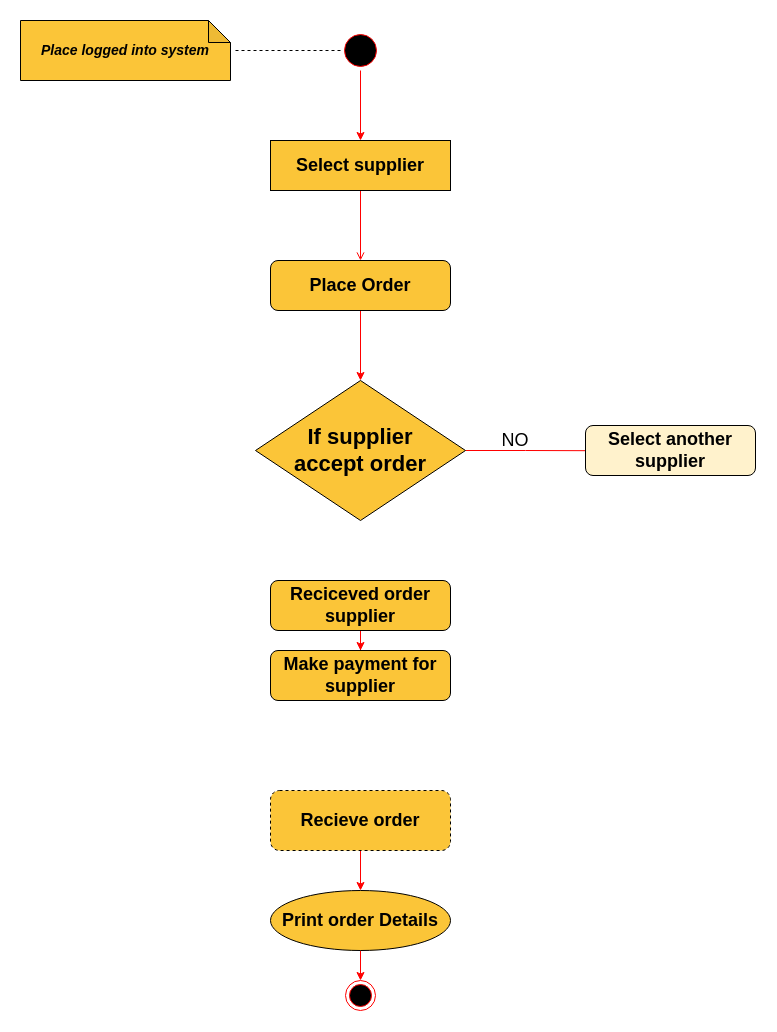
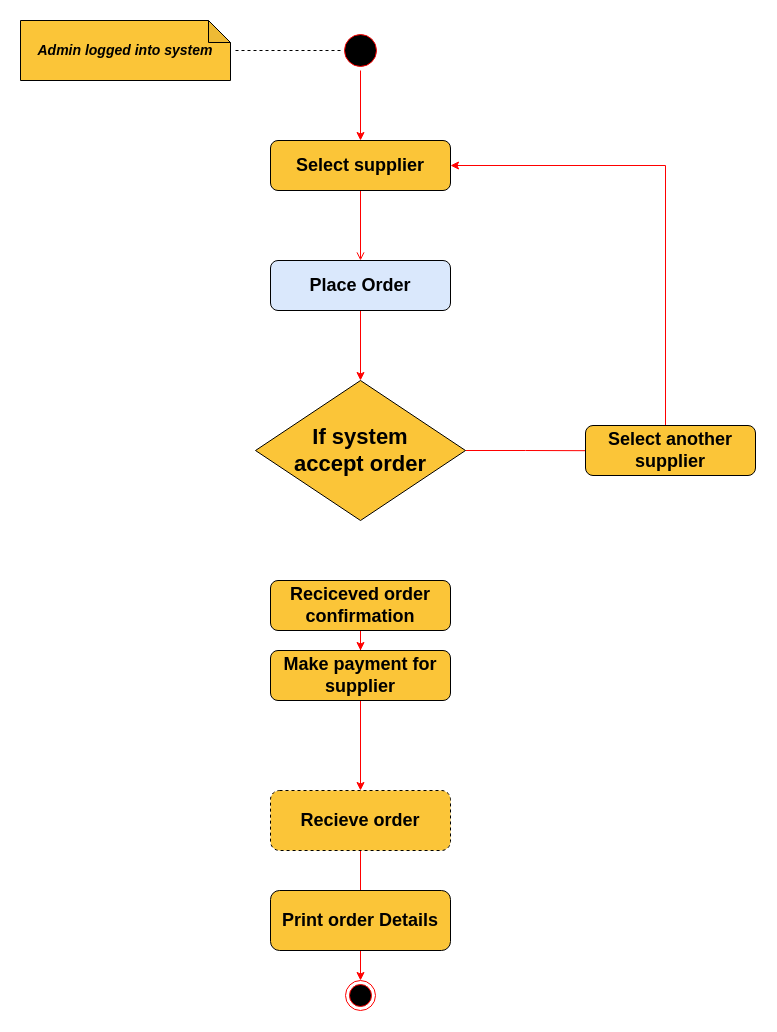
  <mxCell id="0" />
  <mxCell id="1" parent="0" />
- <mxCell id="2" value="&lt;b style=&quot;&quot;&gt;&lt;i style=&quot;&quot;&gt;&lt;font style=&quot;font-size: 14px;&quot;&gt;Place logged into system&lt;/font&gt;&lt;/i&gt;&lt;/b&gt;" style="shape=note;whiteSpace=wrap;html=1;backgroundOutline=1;darkOpacity=0.05;size=22;fillColor=#FBC538;" parent="1" vertex="1"><mxGeometry x="20" y="20" width="210" height="60" as="geometry" /></mxCell>
+ <mxCell id="2" value="&lt;b style=&quot;&quot;&gt;&lt;i style=&quot;&quot;&gt;&lt;font style=&quot;font-size: 14px;&quot;&gt;Admin logged into system&lt;/font&gt;&lt;/i&gt;&lt;/b&gt;" style="shape=note;whiteSpace=wrap;html=1;backgroundOutline=1;darkOpacity=0.05;size=22;fillColor=#FBC538;" parent="1" vertex="1"><mxGeometry x="20" y="20" width="210" height="60" as="geometry" /></mxCell>
  <mxCell id="3" style="edgeStyle=orthogonalEdgeStyle;rounded=0;orthogonalLoop=1;jettySize=auto;html=1;exitX=0.5;exitY=1;exitDx=0;exitDy=0;entryX=0.5;entryY=0;entryDx=0;entryDy=0;fontSize=18;strokeColor=#FF0000;" parent="1" source="4" target="7" edge="1"><mxGeometry relative="1" as="geometry" /></mxCell>
  <mxCell id="4" value="" style="ellipse;html=1;shape=startState;fillColor=#000000;strokeColor=#ff0000;" parent="1" vertex="1"><mxGeometry x="340" y="30" width="40" height="40" as="geometry" /></mxCell>
  <mxCell id="5" value="" style="endArrow=none;dashed=1;html=1;rounded=0;entryX=0;entryY=0.5;entryDx=0;entryDy=0;" parent="1" target="4" edge="1"><mxGeometry width="50" height="50" relative="1" as="geometry"><mxPoint x="235" y="50" as="sourcePoint" /><mxPoint x="340" y="55" as="targetPoint" /></mxGeometry></mxCell>
  <mxCell id="6" style="edgeStyle=orthogonalEdgeStyle;rounded=0;orthogonalLoop=1;jettySize=auto;html=1;exitX=0.5;exitY=1;exitDx=0;exitDy=0;entryX=0.5;entryY=0;entryDx=0;entryDy=0;fontSize=18;strokeColor=#FF0000;endArrow=open;" parent="1" source="7" target="9" edge="1"><mxGeometry relative="1" as="geometry" /></mxCell>
- <mxCell id="7" value="&lt;font style=&quot;font-size: 18px;&quot;&gt;&lt;b&gt;Select supplier&lt;/b&gt;&lt;/font&gt;" style="whiteSpace=wrap;html=1;fillColor=#FBC538;rounded=0;" parent="1" vertex="1"><mxGeometry x="270" y="140" width="180" height="50" as="geometry" /></mxCell>
+ <mxCell id="7" value="&lt;font style=&quot;font-size: 18px;&quot;&gt;&lt;b&gt;Select supplier&lt;/b&gt;&lt;/font&gt;" style="rounded=1;whiteSpace=wrap;html=1;fillColor=#FBC538;" parent="1" vertex="1"><mxGeometry x="270" y="140" width="180" height="50" as="geometry" /></mxCell>
  <mxCell id="8" value="" style="endArrow=classic;html=1;rounded=0;exitX=0.5;exitY=1;exitDx=0;exitDy=0;strokeColor=#FF0000;" parent="1" edge="1"><mxGeometry width="50" height="50" relative="1" as="geometry"><mxPoint x="360" y="310" as="sourcePoint" /><mxPoint x="360" y="380" as="targetPoint" /></mxGeometry></mxCell>
- <mxCell id="9" value="&lt;span style=&quot;font-size: 18px;&quot;&gt;&lt;b&gt;Place Order&lt;/b&gt;&lt;/span&gt;" style="rounded=1;whiteSpace=wrap;html=1;fillColor=#FBC538;" parent="1" vertex="1"><mxGeometry x="270" y="260" width="180" height="50" as="geometry" /></mxCell>
+ <mxCell id="9" value="&lt;span style=&quot;font-size: 18px;&quot;&gt;&lt;b&gt;Place Order&lt;/b&gt;&lt;/span&gt;" style="rounded=1;whiteSpace=wrap;html=1;fillColor=#dae8fc;" parent="1" vertex="1"><mxGeometry x="270" y="260" width="180" height="50" as="geometry" /></mxCell>
  <mxCell id="10" style="edgeStyle=orthogonalEdgeStyle;rounded=0;orthogonalLoop=1;jettySize=auto;html=1;exitX=1;exitY=0.5;exitDx=0;exitDy=0;entryX=0.118;entryY=0.505;entryDx=0;entryDy=0;entryPerimeter=0;fontSize=18;strokeColor=#FF0000;" parent="1" source="11" target="20" edge="1"><mxGeometry relative="1" as="geometry" /></mxCell>
- <mxCell id="11" value="&lt;font style=&quot;font-size: 22px;&quot;&gt;&lt;b style=&quot;&quot;&gt;If supplier &lt;br&gt;accept order&lt;/b&gt;&lt;/font&gt;" style="rhombus;whiteSpace=wrap;html=1;fillColor=#FBC538;" parent="1" vertex="1"><mxGeometry x="255" y="380" width="210" height="140" as="geometry" /></mxCell>
- <mxCell id="12" value="&lt;font style=&quot;font-size: 18px;&quot;&gt;NO&lt;/font&gt;" style="text;html=1;strokeColor=none;fillColor=none;align=center;verticalAlign=middle;whiteSpace=wrap;rounded=0;" parent="1" vertex="1"><mxGeometry x="485" y="425" width="60" height="30" as="geometry" /></mxCell>
+ <mxCell id="11" value="&lt;font style=&quot;font-size: 22px;&quot;&gt;&lt;b style=&quot;&quot;&gt;If system &lt;br&gt;accept order&lt;/b&gt;&lt;/font&gt;" style="rhombus;whiteSpace=wrap;html=1;fillColor=#FBC538;" parent="1" vertex="1"><mxGeometry x="255" y="380" width="210" height="140" as="geometry" /></mxCell>
  <mxCell id="13" style="edgeStyle=orthogonalEdgeStyle;rounded=0;orthogonalLoop=1;jettySize=auto;html=1;exitX=0.5;exitY=1;exitDx=0;exitDy=0;fontSize=18;strokeColor=#FF0000;" parent="1" source="14" target="16" edge="1"><mxGeometry relative="1" as="geometry" /></mxCell>
- <mxCell id="14" value="&lt;span style=&quot;font-size: 18px;&quot;&gt;&lt;b&gt;Reciceved order supplier&lt;/b&gt;&lt;/span&gt;" style="rounded=1;whiteSpace=wrap;html=1;fillColor=#FBC538;" parent="1" vertex="1"><mxGeometry x="270" y="580" width="180" height="50" as="geometry" /></mxCell>
+ <mxCell id="14" value="&lt;span style=&quot;font-size: 18px;&quot;&gt;&lt;b&gt;Reciceved order confirmation&lt;/b&gt;&lt;/span&gt;" style="rounded=1;whiteSpace=wrap;html=1;fillColor=#FBC538;" parent="1" vertex="1"><mxGeometry x="270" y="580" width="180" height="50" as="geometry" /></mxCell>
+ <mxCell id="15" style="edgeStyle=orthogonalEdgeStyle;rounded=0;orthogonalLoop=1;jettySize=auto;html=1;exitX=0.5;exitY=1;exitDx=0;exitDy=0;entryX=0.5;entryY=0;entryDx=0;entryDy=0;fontSize=18;strokeColor=#FF0000;" parent="1" source="16" target="18" edge="1"><mxGeometry relative="1" as="geometry" /></mxCell>
  <mxCell id="16" value="&lt;font style=&quot;font-size: 18px;&quot;&gt;&lt;b&gt;Make payment for supplier&lt;/b&gt;&lt;/font&gt;" style="rounded=1;whiteSpace=wrap;html=1;fillColor=#FBC538;" parent="1" vertex="1"><mxGeometry x="270" y="650" width="180" height="50" as="geometry" /></mxCell>
- <mxCell id="17" style="edgeStyle=orthogonalEdgeStyle;rounded=0;orthogonalLoop=1;jettySize=auto;html=1;exitX=0.5;exitY=1;exitDx=0;exitDy=0;entryX=0.5;entryY=0;entryDx=0;entryDy=0;fontSize=18;strokeColor=#FF0000;" parent="1" source="18" target="22" edge="1"><mxGeometry relative="1" as="geometry" /></mxCell>
+ <mxCell id="17" style="edgeStyle=orthogonalEdgeStyle;rounded=0;orthogonalLoop=1;jettySize=auto;html=1;exitX=0.5;exitY=1;exitDx=0;exitDy=0;entryX=0.5;entryY=0;entryDx=0;entryDy=0;fontSize=18;strokeColor=#FF0000;endArrow=none;" parent="1" source="18" target="22" edge="1"><mxGeometry relative="1" as="geometry" /></mxCell>
  <mxCell id="18" value="&lt;font style=&quot;font-size: 18px;&quot;&gt;&lt;b&gt;Recieve order&lt;/b&gt;&lt;/font&gt;" style="rounded=1;whiteSpace=wrap;html=1;fillColor=#FBC538;dashed=1;" parent="1" vertex="1"><mxGeometry x="270" y="790" width="180" height="60" as="geometry" /></mxCell>
- <mxCell id="20" value="&lt;span style=&quot;font-size: 18px;&quot;&gt;&lt;b&gt;Select another supplier&lt;/b&gt;&lt;/span&gt;" style="rounded=1;whiteSpace=wrap;html=1;fillColor=#fff2cc;" parent="1" vertex="1"><mxGeometry x="585" y="425" width="170" height="50" as="geometry" /></mxCell>
+ <mxCell id="19" style="edgeStyle=orthogonalEdgeStyle;rounded=0;orthogonalLoop=1;jettySize=auto;html=1;exitX=0.5;exitY=0;exitDx=0;exitDy=0;entryX=1;entryY=0.5;entryDx=0;entryDy=0;fontSize=18;strokeColor=#FF0000;" parent="1" source="20" target="7" edge="1"><mxGeometry relative="1" as="geometry"><Array as="points"><mxPoint x="665" y="425" /><mxPoint x="665" y="165" /></Array></mxGeometry></mxCell>
+ <mxCell id="20" value="&lt;span style=&quot;font-size: 18px;&quot;&gt;&lt;b&gt;Select another supplier&lt;/b&gt;&lt;/span&gt;" style="rounded=1;whiteSpace=wrap;html=1;fillColor=#FBC538;" parent="1" vertex="1"><mxGeometry x="585" y="425" width="170" height="50" as="geometry" /></mxCell>
  <mxCell id="21" style="edgeStyle=orthogonalEdgeStyle;rounded=0;orthogonalLoop=1;jettySize=auto;html=1;exitX=0.5;exitY=1;exitDx=0;exitDy=0;entryX=0.5;entryY=0;entryDx=0;entryDy=0;fontSize=18;strokeColor=#FF0000;" parent="1" source="22" target="23" edge="1"><mxGeometry relative="1" as="geometry" /></mxCell>
- <mxCell id="22" value="&lt;div style=&quot;text-align: right;&quot;&gt;&lt;span style=&quot;font-size: 18px; background-color: initial;&quot;&gt;&lt;b&gt;Print order Details&lt;/b&gt;&lt;/span&gt;&lt;/div&gt;" style="ellipse;whiteSpace=wrap;html=1;fillColor=#FBC538;" parent="1" vertex="1"><mxGeometry x="270" y="890" width="180" height="60" as="geometry" /></mxCell>
+ <mxCell id="22" value="&lt;div style=&quot;text-align: right;&quot;&gt;&lt;span style=&quot;font-size: 18px; background-color: initial;&quot;&gt;&lt;b&gt;Print order Details&lt;/b&gt;&lt;/span&gt;&lt;/div&gt;" style="rounded=1;whiteSpace=wrap;html=1;fillColor=#FBC538;" parent="1" vertex="1"><mxGeometry x="270" y="890" width="180" height="60" as="geometry" /></mxCell>
  <mxCell id="23" value="" style="ellipse;html=1;shape=endState;fillColor=#000000;strokeColor=#ff0000;" parent="1" vertex="1"><mxGeometry x="345" y="980" width="30" height="30" as="geometry" /></mxCell>
